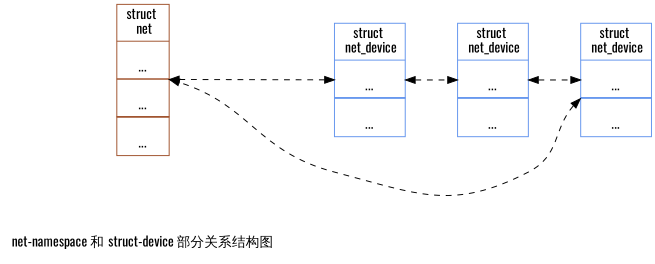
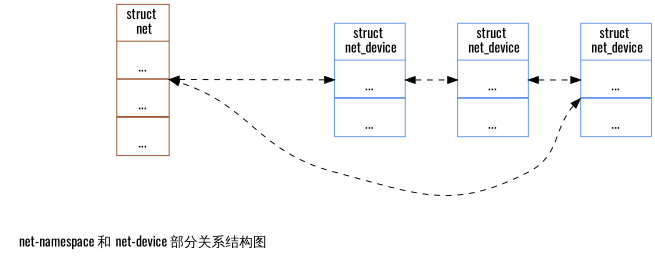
  digraph {
    compound=true
    nodesep=1
    rankdir=LR
    ranksep=.75
    fontname=Oswald
    node [fontname=Oswald fontsize=14 shape=record color=cornflowerblue]
    edge [dir=both fontname=Oswald fontsize=11 headport=dev_list style=dashed tailport=dev_list weight=10]
-   n1 [label="net-namespace 和 struct-device 部分关系结构图" shape=plaintext color=""]
+   n1 [label="net-namespace 和 net-device 部分关系结构图" shape=plaintext color=""]
    n2 [color=sienna label="<head> struct \n net |\n			... |\n			<ns_comm> struct ns_common ns; |\n			... |\n			<base_head> struct list_head dev_base_head; |\n			<name_head> struct hlist_head *dev_name_head; |\n			<index_head> struct hlist_head *dev_index_head; |\n			... "]
    n3 [label="<head> struct \n net_device |\n			... |\n			<name_hlist> struct hlist_head name_hlist; |\n			<dev_list> struct list_head dev_list; |\n			<index_hlist> struct hlist_head index_hlist; |\n			... "]
    n4 [label="<head> struct \n net_device |\n			... |\n			<name_hlist> struct hlist_head name_hlist; |\n			<dev_list> struct list_head dev_list; |\n			<index_hlist> struct hlist_head index_hlist; |\n			... "]
    n5 [label="<head> struct \n net_device |\n			... |\n			<name_hlist> struct hlist_head name_hlist; |\n			<dev_list> struct list_head dev_list; |\n			<index_hlist> struct hlist_head index_hlist; |\n			... "]
    n2 -> n3 [tailport=base_head]
    n3 -> n4
    n4 -> n5
    n5 -> n2 [headport="base_head:w" tailport="dev_list:e" weight=""]
  }
